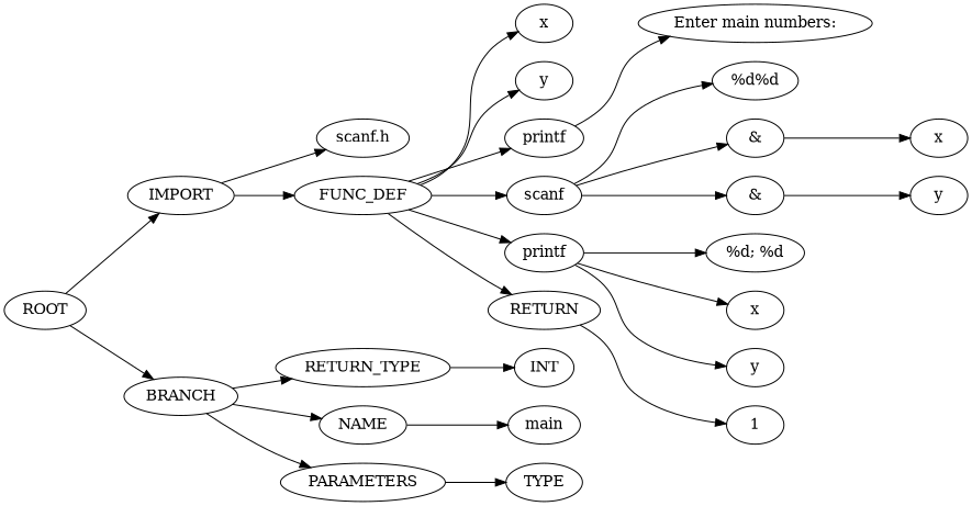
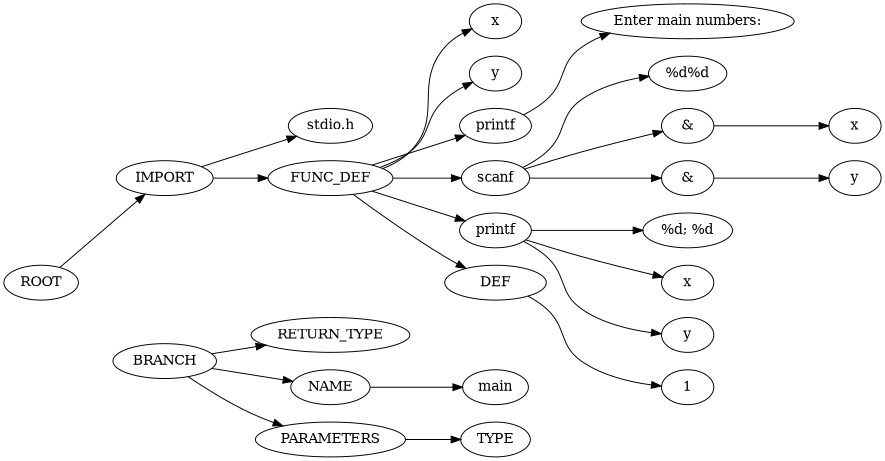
  strict digraph {
    rankdir=LR
    n1 [label=IMPORT]
-   n2 [label="scanf.h"]
+   n2 [label="stdio.h"]
    n3 [label=FUNC_DEF]
    n4 [label=BRANCH]
    n5 [label=RETURN_TYPE]
    n6 [label=NAME]
    n7 [label=PARAMETERS]
-   n8 [label=INT]
    n9 [label=main]
    n10 [label=TYPE]
    n11 [label=x]
    n12 [label=y]
    n13 [label=printf]
    n14 [label=scanf]
    n15 [label=printf]
-   n16 [label=RETURN]
+   n16 [label=DEF]
    ROOT
    n18 [label="Enter main numbers:"]
    n19 [label="%d%d"]
    n20 [label="&"]
    n21 [label="&"]
    n22 [label="%d; %d"]
    n23 [label=x]
    n24 [label=y]
    n25 [label=1]
    n26 [label=x]
    n27 [label=y]
    n1 -> n2
    n1 -> n3
    n3 -> n11
    n3 -> n12
    n3 -> n13
    n3 -> n14
    n3 -> n15
    n3 -> n16
    n4 -> n5
    n4 -> n6
    n4 -> n7
-   n5 -> n8
    n6 -> n9
    n7 -> n10
    n13 -> n18
    n14 -> n19
    n14 -> n20
    n14 -> n21
    n15 -> n22
    n15 -> n23
    n15 -> n24
    n16 -> n25
    ROOT -> n1
-   ROOT -> n4
    n20 -> n26
    n21 -> n27
  }
